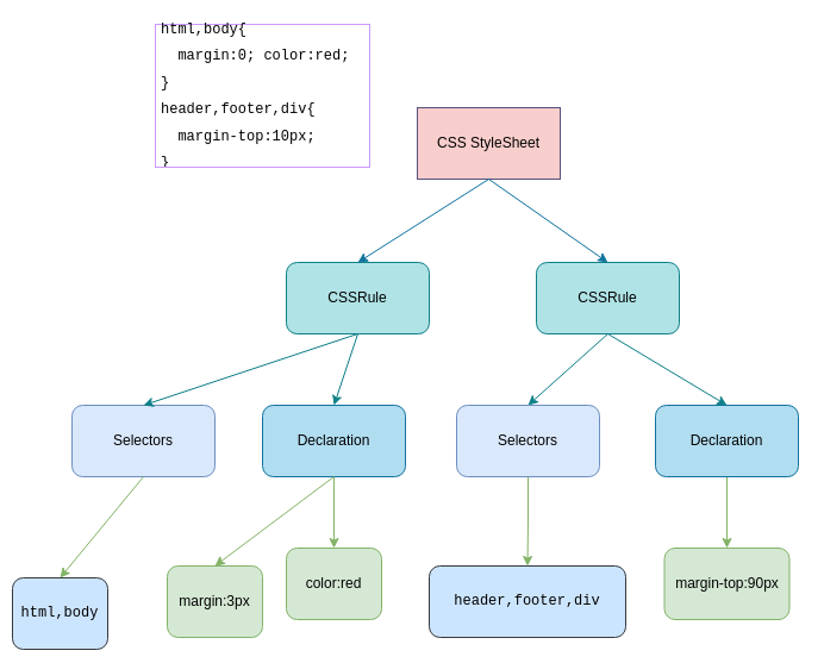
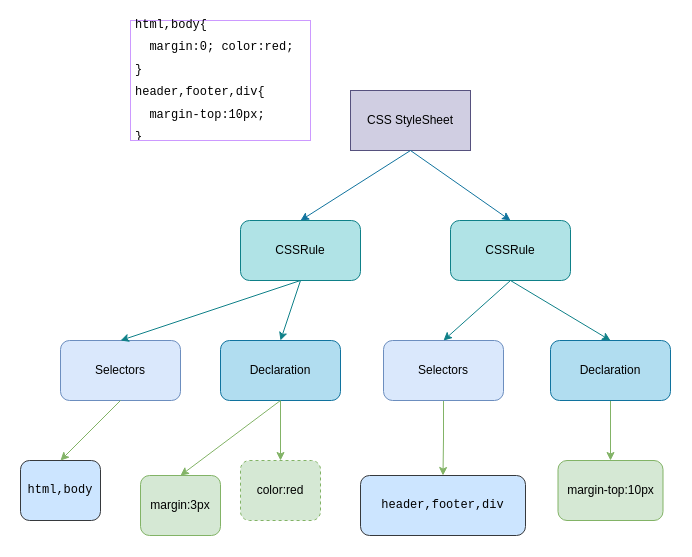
  <mxCell id="0" />
  <mxCell id="1" parent="0" />
  <mxCell id="2" value="CSSRule" style="rounded=1;whiteSpace=wrap;html=1;fillColor=#b0e3e6;strokeColor=#0e8088;" vertex="1" parent="1"><mxGeometry x="240" y="220" width="120" height="60" as="geometry" /></mxCell>
  <mxCell id="3" value="" style="edgeStyle=orthogonalEdgeStyle;rounded=0;orthogonalLoop=1;jettySize=auto;html=1;fontFamily=Courier New;fontSize=12;fontColor=#000000;fillColor=#d5e8d4;strokeColor=#82b366;" edge="1" parent="1" source="4" target="21"><mxGeometry relative="1" as="geometry" /></mxCell>
  <mxCell id="4" value="Declaration" style="rounded=1;whiteSpace=wrap;html=1;fillColor=#b1ddf0;strokeColor=#10739e;" vertex="1" parent="1"><mxGeometry x="220" y="340" width="120" height="60" as="geometry" /></mxCell>
- <mxCell id="5" value="&lt;span style=&quot;white-space: normal&quot;&gt;CSS StyleSheet&lt;/span&gt;" style="rounded=0;whiteSpace=wrap;html=1;fillColor=#f8cecc;strokeColor=#56517e;" vertex="1" parent="1"><mxGeometry x="350" y="90" width="120" height="60" as="geometry" /></mxCell>
+ <mxCell id="5" value="&lt;span style=&quot;white-space: normal&quot;&gt;CSS StyleSheet&lt;/span&gt;" style="rounded=0;whiteSpace=wrap;html=1;fillColor=#d0cee2;strokeColor=#56517e;" vertex="1" parent="1"><mxGeometry x="350" y="90" width="120" height="60" as="geometry" /></mxCell>
  <mxCell id="6" value="CSSRule" style="rounded=1;whiteSpace=wrap;html=1;fillColor=#b0e3e6;strokeColor=#0e8088;" vertex="1" parent="1"><mxGeometry x="450" y="220" width="120" height="60" as="geometry" /></mxCell>
  <mxCell id="7" value="Selectors" style="rounded=1;whiteSpace=wrap;html=1;fillColor=#dae8fc;strokeColor=#6c8ebf;" vertex="1" parent="1"><mxGeometry x="60" y="340" width="120" height="60" as="geometry" /></mxCell>
  <mxCell id="8" style="edgeStyle=orthogonalEdgeStyle;rounded=0;orthogonalLoop=1;jettySize=auto;html=1;fontFamily=Courier New;fontSize=12;fontColor=#000000;fillColor=#d5e8d4;strokeColor=#82b366;" edge="1" parent="1" source="9" target="22"><mxGeometry relative="1" as="geometry" /></mxCell>
  <mxCell id="9" value="Selectors" style="rounded=1;whiteSpace=wrap;html=1;fillColor=#dae8fc;strokeColor=#6c8ebf;" vertex="1" parent="1"><mxGeometry x="383" y="340" width="120" height="60" as="geometry" /></mxCell>
  <mxCell id="10" style="edgeStyle=orthogonalEdgeStyle;rounded=0;orthogonalLoop=1;jettySize=auto;html=1;entryX=0.5;entryY=0;entryDx=0;entryDy=0;fontFamily=Courier New;fontSize=12;fontColor=#000000;fillColor=#d5e8d4;strokeColor=#82b366;" edge="1" parent="1" source="11" target="23"><mxGeometry relative="1" as="geometry" /></mxCell>
  <mxCell id="11" value="Declaration" style="rounded=1;whiteSpace=wrap;html=1;fillColor=#b1ddf0;strokeColor=#10739e;" vertex="1" parent="1"><mxGeometry x="550" y="340" width="120" height="60" as="geometry" /></mxCell>
  <mxCell id="12" value="" style="endArrow=classic;html=1;exitX=0.5;exitY=1;exitDx=0;exitDy=0;entryX=0.5;entryY=0;entryDx=0;entryDy=0;fillColor=#b1ddf0;strokeColor=#10739e;" edge="1" parent="1" source="5" target="2"><mxGeometry width="50" height="50" relative="1" as="geometry"><mxPoint x="100" y="180" as="sourcePoint" /><mxPoint x="150" y="130" as="targetPoint" /></mxGeometry></mxCell>
  <mxCell id="13" value="" style="endArrow=classic;html=1;entryX=0.5;entryY=0;entryDx=0;entryDy=0;fillColor=#b1ddf0;strokeColor=#10739e;" edge="1" parent="1" target="6"><mxGeometry width="50" height="50" relative="1" as="geometry"><mxPoint x="410" y="150" as="sourcePoint" /><mxPoint x="600" y="170" as="targetPoint" /></mxGeometry></mxCell>
  <mxCell id="14" value="" style="endArrow=classic;html=1;exitX=0.5;exitY=1;exitDx=0;exitDy=0;entryX=0.5;entryY=0;entryDx=0;entryDy=0;fillColor=#b0e3e6;strokeColor=#0e8088;" edge="1" parent="1" source="2" target="7"><mxGeometry width="50" height="50" relative="1" as="geometry"><mxPoint x="210" y="110" as="sourcePoint" /><mxPoint x="260" as="targetPoint" y="60" /></mxGeometry></mxCell>
  <mxCell id="15" value="" style="endArrow=classic;html=1;exitX=0.5;exitY=1;exitDx=0;exitDy=0;entryX=0.5;entryY=0;entryDx=0;entryDy=0;fillColor=#b0e3e6;strokeColor=#0e8088;" edge="1" parent="1" source="2" target="4"><mxGeometry width="50" height="50" relative="1" as="geometry"><mxPoint x="130" y="240" as="sourcePoint" /><mxPoint x="180" y="190" as="targetPoint" /></mxGeometry></mxCell>
  <mxCell id="16" value="" style="endArrow=classic;html=1;exitX=0.5;exitY=1;exitDx=0;exitDy=0;entryX=0.5;entryY=0;entryDx=0;entryDy=0;fillColor=#b0e3e6;strokeColor=#0e8088;" edge="1" parent="1" source="6" target="9"><mxGeometry width="50" height="50" relative="1" as="geometry"><mxPoint x="630" y="250" as="sourcePoint" /><mxPoint x="680" y="200" as="targetPoint" /></mxGeometry></mxCell>
  <mxCell id="17" value="" style="endArrow=classic;html=1;exitX=0.5;exitY=1;exitDx=0;exitDy=0;entryX=0.5;entryY=0;entryDx=0;entryDy=0;fillColor=#b0e3e6;strokeColor=#0e8088;" edge="1" parent="1" source="6" target="11"><mxGeometry width="50" height="50" relative="1" as="geometry"><mxPoint x="520" y="290" as="sourcePoint" /><mxPoint x="420" y="350" as="targetPoint" /></mxGeometry></mxCell>
  <mxCell id="18" value="&lt;h1 style=&quot;font-size: 12px&quot;&gt;&lt;span style=&quot;font-size: 12px ; font-weight: normal&quot;&gt;html,body{&lt;/span&gt;&lt;/h1&gt;&lt;h1 style=&quot;font-size: 12px&quot;&gt;&lt;span style=&quot;font-size: 12px ; font-weight: normal&quot;&gt;&amp;nbsp; margin:0; color:red;&lt;/span&gt;&lt;/h1&gt;&lt;h1 style=&quot;font-size: 12px&quot;&gt;&lt;span style=&quot;font-size: 12px ; font-weight: normal&quot;&gt;}&amp;nbsp;&lt;/span&gt;&lt;/h1&gt;&lt;h1 style=&quot;font-size: 12px&quot;&gt;&lt;span style=&quot;font-weight: 400&quot;&gt;header,footer,div{&lt;/span&gt;&lt;/h1&gt;&lt;h1 style=&quot;font-size: 12px&quot;&gt;&lt;span style=&quot;font-weight: 400&quot;&gt;&amp;nbsp; margin-top:10px;&lt;/span&gt;&lt;/h1&gt;&lt;h1 style=&quot;font-size: 12px&quot;&gt;&lt;span style=&quot;font-weight: 400&quot;&gt;}&lt;/span&gt;&lt;/h1&gt;" style="text;html=1;strokeColor=#CC99FF;fillColor=none;spacing=5;spacingTop=-20;whiteSpace=wrap;overflow=hidden;rounded=0;fontFamily=Courier New;fontSize=12;fontColor=#000000;" vertex="1" parent="1"><mxGeometry x="130" y="20" width="180" height="120" as="geometry" /></mxCell>
- <mxCell id="19" value="&lt;h1 style=&quot;font-family: &amp;#34;courier new&amp;#34; ; text-align: left ; font-size: 12px&quot;&gt;&lt;span style=&quot;font-weight: normal&quot;&gt;html,body&lt;/span&gt;&lt;/h1&gt;" style="rounded=1;whiteSpace=wrap;html=1;fillColor=#cce5ff;strokeColor=#36393d;" vertex="1" parent="1"><mxGeometry x="10" y="485" width="80" height="60" as="geometry" /></mxCell>
+ <mxCell id="19" value="&lt;h1 style=&quot;font-family: &amp;#34;courier new&amp;#34; ; text-align: left ; font-size: 12px&quot;&gt;&lt;span style=&quot;font-weight: normal&quot;&gt;html,body&lt;/span&gt;&lt;/h1&gt;" style="rounded=1;whiteSpace=wrap;html=1;fillColor=#cce5ff;strokeColor=#36393d;" vertex="1" parent="1"><mxGeometry x="20" y="460" width="80" height="60" as="geometry" /></mxCell>
  <mxCell id="20" value="margin:3px" style="rounded=1;whiteSpace=wrap;html=1;fillColor=#d5e8d4;strokeColor=#82b366;" vertex="1" parent="1"><mxGeometry x="140" y="475" width="80" height="60" as="geometry" /></mxCell>
- <mxCell id="21" value="color:red" style="rounded=1;whiteSpace=wrap;html=1;fillColor=#d5e8d4;strokeColor=#82b366;" vertex="1" parent="1"><mxGeometry x="240" y="460" width="80" height="60" as="geometry" /></mxCell>
+ <mxCell id="21" value="color:red" style="rounded=1;whiteSpace=wrap;html=1;fillColor=#d5e8d4;strokeColor=#82b366;dashed=1;" vertex="1" parent="1"><mxGeometry x="240" y="460" width="80" height="60" as="geometry" /></mxCell>
  <mxCell id="22" value="&lt;h1 style=&quot;font-family: &amp;#34;courier new&amp;#34; ; text-align: left ; font-size: 12px&quot;&gt;&lt;span style=&quot;font-weight: 400&quot;&gt;header,footer,div&lt;/span&gt;&lt;/h1&gt;" style="rounded=1;whiteSpace=wrap;html=1;fillColor=#cce5ff;strokeColor=#36393d;" vertex="1" parent="1"><mxGeometry x="360" y="475" width="165" height="60" as="geometry" /></mxCell>
- <mxCell id="23" value="margin-top:90px" style="rounded=1;whiteSpace=wrap;html=1;fillColor=#d5e8d4;strokeColor=#82b366;" vertex="1" parent="1"><mxGeometry x="557.5" y="460" width="105" height="60" as="geometry" /></mxCell>
+ <mxCell id="23" value="margin-top:10px" style="rounded=1;whiteSpace=wrap;html=1;fillColor=#d5e8d4;strokeColor=#82b366;" vertex="1" parent="1"><mxGeometry x="557.5" y="460" width="105" height="60" as="geometry" /></mxCell>
  <mxCell id="24" value="" style="endArrow=classic;html=1;fontFamily=Courier New;fontSize=12;fontColor=#000000;exitX=0.5;exitY=1;exitDx=0;exitDy=0;entryX=0.5;entryY=0;entryDx=0;entryDy=0;fillColor=#d5e8d4;strokeColor=#82b366;" edge="1" parent="1" source="4" target="20"><mxGeometry width="50" height="50" relative="1" as="geometry"><mxPoint x="100" y="460" as="sourcePoint" /><mxPoint x="150" y="410" as="targetPoint" /></mxGeometry></mxCell>
  <mxCell id="25" value="" style="endArrow=classic;html=1;fontFamily=Courier New;fontSize=12;fontColor=#000000;exitX=0.5;exitY=1;exitDx=0;exitDy=0;entryX=0.5;entryY=0;entryDx=0;entryDy=0;fillColor=#d5e8d4;strokeColor=#82b366;" edge="1" parent="1" source="7" target="19"><mxGeometry width="50" height="50" relative="1" as="geometry"><mxPoint x="-20" y="410" as="sourcePoint" /><mxPoint y="360" as="targetPoint" x="30" /></mxGeometry></mxCell>
